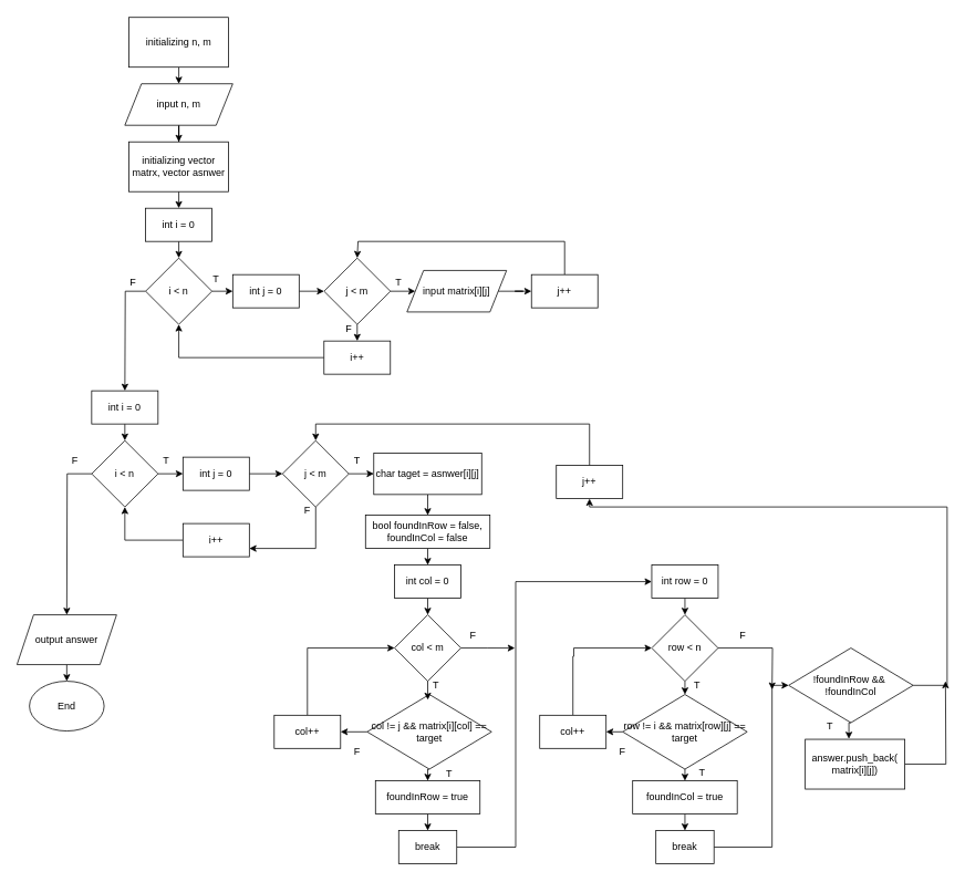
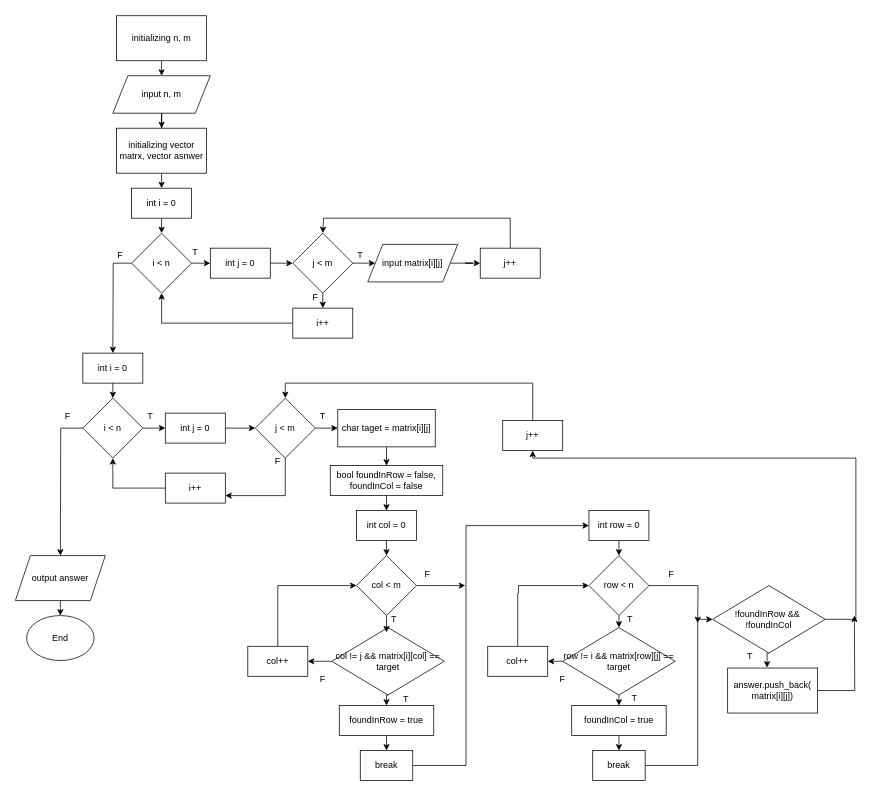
  <mxCell id="0" />
  <mxCell id="1" parent="0" />
  <mxCell id="2" style="edgeStyle=orthogonalEdgeStyle;rounded=0;orthogonalLoop=1;jettySize=auto;html=1;exitX=0.5;exitY=1;exitDx=0;exitDy=0;entryX=0.5;entryY=0;entryDx=0;entryDy=0;" edge="1" parent="1" source="3" target="5"><mxGeometry relative="1" as="geometry" /></mxCell>
  <mxCell id="3" value="initializing n, m" style="rounded=0;whiteSpace=wrap;html=1;" vertex="1" parent="1"><mxGeometry x="155" y="20" width="120" height="60" as="geometry" /></mxCell>
  <mxCell id="4" style="edgeStyle=orthogonalEdgeStyle;rounded=0;orthogonalLoop=1;jettySize=auto;html=1;exitX=0.5;exitY=1;exitDx=0;exitDy=0;" edge="1" parent="1" source="5" target="7"><mxGeometry relative="1" as="geometry" /></mxCell>
  <mxCell id="5" value="input n, m" style="shape=parallelogram;perimeter=parallelogramPerimeter;whiteSpace=wrap;html=1;fixedSize=1;" vertex="1" parent="1"><mxGeometry x="150" y="100" width="130" height="50" as="geometry" /></mxCell>
  <mxCell id="6" style="edgeStyle=orthogonalEdgeStyle;rounded=0;orthogonalLoop=1;jettySize=auto;html=1;exitX=0.5;exitY=1;exitDx=0;exitDy=0;entryX=0.5;entryY=0;entryDx=0;entryDy=0;" edge="1" parent="1" source="7" target="12"><mxGeometry relative="1" as="geometry" /></mxCell>
  <mxCell id="7" value="initializing vector matrx, vector asnwer" style="rounded=0;whiteSpace=wrap;html=1;" vertex="1" parent="1"><mxGeometry x="155" y="170" width="120" height="60" as="geometry" /></mxCell>
  <mxCell id="8" style="edgeStyle=orthogonalEdgeStyle;rounded=0;orthogonalLoop=1;jettySize=auto;html=1;exitX=1;exitY=0.5;exitDx=0;exitDy=0;entryX=0;entryY=0.5;entryDx=0;entryDy=0;" edge="1" parent="1" source="10" target="14"><mxGeometry relative="1" as="geometry" /></mxCell>
  <mxCell id="9" style="edgeStyle=orthogonalEdgeStyle;rounded=0;orthogonalLoop=1;jettySize=auto;html=1;exitX=0;exitY=0.5;exitDx=0;exitDy=0;" edge="1" parent="1" source="10"><mxGeometry relative="1" as="geometry"><mxPoint x="150" y="470" as="targetPoint" /></mxGeometry></mxCell>
  <mxCell id="10" value="i &amp;lt; n" style="rhombus;whiteSpace=wrap;html=1;" vertex="1" parent="1"><mxGeometry x="175" y="310" width="80" height="80" as="geometry" /></mxCell>
  <mxCell id="11" style="edgeStyle=orthogonalEdgeStyle;rounded=0;orthogonalLoop=1;jettySize=auto;html=1;exitX=0.5;exitY=1;exitDx=0;exitDy=0;entryX=0.5;entryY=0;entryDx=0;entryDy=0;" edge="1" parent="1" source="12" target="10"><mxGeometry relative="1" as="geometry" /></mxCell>
  <mxCell id="12" value="int i = 0" style="rounded=0;whiteSpace=wrap;html=1;" vertex="1" parent="1"><mxGeometry x="175" y="250" width="80" height="40" as="geometry" /></mxCell>
  <mxCell id="13" style="edgeStyle=orthogonalEdgeStyle;rounded=0;orthogonalLoop=1;jettySize=auto;html=1;exitX=1;exitY=0.5;exitDx=0;exitDy=0;entryX=0;entryY=0.5;entryDx=0;entryDy=0;" edge="1" parent="1" source="14" target="17"><mxGeometry relative="1" as="geometry" /></mxCell>
  <mxCell id="14" value="int j = 0" style="rounded=0;whiteSpace=wrap;html=1;" vertex="1" parent="1"><mxGeometry x="280" y="330" width="80" height="40" as="geometry" /></mxCell>
  <mxCell id="15" style="edgeStyle=orthogonalEdgeStyle;rounded=0;orthogonalLoop=1;jettySize=auto;html=1;exitX=1;exitY=0.5;exitDx=0;exitDy=0;entryX=0;entryY=0.5;entryDx=0;entryDy=0;" edge="1" parent="1" source="17" target="19"><mxGeometry relative="1" as="geometry" /></mxCell>
  <mxCell id="16" style="edgeStyle=orthogonalEdgeStyle;rounded=0;orthogonalLoop=1;jettySize=auto;html=1;exitX=0.5;exitY=1;exitDx=0;exitDy=0;entryX=0.5;entryY=0;entryDx=0;entryDy=0;" edge="1" parent="1" source="17" target="23"><mxGeometry relative="1" as="geometry" /></mxCell>
  <mxCell id="17" value="j &amp;lt; m" style="rhombus;whiteSpace=wrap;html=1;" vertex="1" parent="1"><mxGeometry x="390" y="310" width="80" height="80" as="geometry" /></mxCell>
  <mxCell id="18" style="edgeStyle=orthogonalEdgeStyle;rounded=0;orthogonalLoop=1;jettySize=auto;html=1;exitX=1;exitY=0.5;exitDx=0;exitDy=0;entryX=0;entryY=0.5;entryDx=0;entryDy=0;" edge="1" parent="1" source="19" target="21"><mxGeometry relative="1" as="geometry" /></mxCell>
  <mxCell id="19" value="input matrix[i][j]" style="shape=parallelogram;perimeter=parallelogramPerimeter;whiteSpace=wrap;html=1;fixedSize=1;" vertex="1" parent="1"><mxGeometry x="490" y="325" width="120" height="50" as="geometry" /></mxCell>
  <mxCell id="20" style="edgeStyle=orthogonalEdgeStyle;rounded=0;orthogonalLoop=1;jettySize=auto;html=1;entryX=0.5;entryY=0;entryDx=0;entryDy=0;" edge="1" parent="1" source="21" target="17"><mxGeometry relative="1" as="geometry"><mxPoint x="430" y="260" as="targetPoint" /><Array as="points"><mxPoint x="680" y="290" /><mxPoint x="431" y="290" /></Array></mxGeometry></mxCell>
  <mxCell id="21" value="j++" style="rounded=0;whiteSpace=wrap;html=1;" vertex="1" parent="1"><mxGeometry x="640" y="330" width="80" height="40" as="geometry" /></mxCell>
  <mxCell id="22" style="edgeStyle=orthogonalEdgeStyle;rounded=0;orthogonalLoop=1;jettySize=auto;html=1;exitX=0;exitY=0.5;exitDx=0;exitDy=0;entryX=0.5;entryY=1;entryDx=0;entryDy=0;" edge="1" parent="1" source="23" target="10"><mxGeometry relative="1" as="geometry" /></mxCell>
  <mxCell id="23" value="i++" style="rounded=0;whiteSpace=wrap;html=1;" vertex="1" parent="1"><mxGeometry x="390" y="410" width="80" height="40" as="geometry" /></mxCell>
  <mxCell id="24" value="F" style="text;html=1;align=center;verticalAlign=middle;whiteSpace=wrap;rounded=0;" vertex="1" parent="1"><mxGeometry x="390" y="380" width="60" height="30" as="geometry" /></mxCell>
  <mxCell id="25" value="T" style="text;html=1;align=center;verticalAlign=middle;whiteSpace=wrap;rounded=0;" vertex="1" parent="1"><mxGeometry x="450" y="325" width="60" height="30" as="geometry" /></mxCell>
  <mxCell id="26" value="T" style="text;html=1;align=center;verticalAlign=middle;whiteSpace=wrap;rounded=0;" vertex="1" parent="1"><mxGeometry x="230" y="320" width="60" height="30" as="geometry" /></mxCell>
  <mxCell id="27" value="F" style="text;html=1;align=center;verticalAlign=middle;whiteSpace=wrap;rounded=0;" vertex="1" parent="1"><mxGeometry x="130" y="325" width="60" height="30" as="geometry" /></mxCell>
  <mxCell id="28" style="edgeStyle=orthogonalEdgeStyle;rounded=0;orthogonalLoop=1;jettySize=auto;html=1;exitX=0.5;exitY=1;exitDx=0;exitDy=0;entryX=0.5;entryY=0;entryDx=0;entryDy=0;" edge="1" parent="1" source="29" target="32"><mxGeometry relative="1" as="geometry" /></mxCell>
  <mxCell id="29" value="int i = 0" style="rounded=0;whiteSpace=wrap;html=1;" vertex="1" parent="1"><mxGeometry x="110" y="470" width="80" height="40" as="geometry" /></mxCell>
  <mxCell id="30" style="edgeStyle=orthogonalEdgeStyle;rounded=0;orthogonalLoop=1;jettySize=auto;html=1;exitX=1;exitY=0.5;exitDx=0;exitDy=0;entryX=0;entryY=0.5;entryDx=0;entryDy=0;" edge="1" parent="1" source="32" target="34"><mxGeometry relative="1" as="geometry" /></mxCell>
  <mxCell id="31" style="edgeStyle=orthogonalEdgeStyle;rounded=0;orthogonalLoop=1;jettySize=auto;html=1;" edge="1" parent="1" source="32"><mxGeometry relative="1" as="geometry"><mxPoint x="80" y="740" as="targetPoint" /></mxGeometry></mxCell>
  <mxCell id="32" value="i &amp;lt; n" style="rhombus;whiteSpace=wrap;html=1;" vertex="1" parent="1"><mxGeometry x="110" y="530" width="80" height="80" as="geometry" /></mxCell>
  <mxCell id="33" style="edgeStyle=orthogonalEdgeStyle;rounded=0;orthogonalLoop=1;jettySize=auto;html=1;exitX=1;exitY=0.5;exitDx=0;exitDy=0;entryX=0;entryY=0.5;entryDx=0;entryDy=0;" edge="1" parent="1" source="34" target="37"><mxGeometry relative="1" as="geometry" /></mxCell>
  <mxCell id="34" value="int j = 0" style="rounded=0;whiteSpace=wrap;html=1;" vertex="1" parent="1"><mxGeometry x="220" y="550" width="80" height="40" as="geometry" /></mxCell>
  <mxCell id="35" style="edgeStyle=orthogonalEdgeStyle;rounded=0;orthogonalLoop=1;jettySize=auto;html=1;exitX=1;exitY=0.5;exitDx=0;exitDy=0;entryX=0;entryY=0.5;entryDx=0;entryDy=0;" edge="1" parent="1" source="37" target="39"><mxGeometry relative="1" as="geometry" /></mxCell>
  <mxCell id="36" style="edgeStyle=orthogonalEdgeStyle;rounded=0;orthogonalLoop=1;jettySize=auto;html=1;exitX=0.5;exitY=1;exitDx=0;exitDy=0;entryX=1;entryY=0.75;entryDx=0;entryDy=0;" edge="1" parent="1" source="37" target="89"><mxGeometry relative="1" as="geometry" /></mxCell>
  <mxCell id="37" value="j &amp;lt; m" style="rhombus;whiteSpace=wrap;html=1;" vertex="1" parent="1"><mxGeometry x="340" y="530" width="80" height="80" as="geometry" /></mxCell>
  <mxCell id="38" style="edgeStyle=orthogonalEdgeStyle;rounded=0;orthogonalLoop=1;jettySize=auto;html=1;exitX=0.5;exitY=1;exitDx=0;exitDy=0;entryX=0.5;entryY=0;entryDx=0;entryDy=0;" edge="1" parent="1" source="39" target="41"><mxGeometry relative="1" as="geometry" /></mxCell>
- <mxCell id="39" value="char taget = asnwer[i][j]" style="rounded=0;whiteSpace=wrap;html=1;" vertex="1" parent="1"><mxGeometry x="450" y="545" width="130" height="50" as="geometry" /></mxCell>
+ <mxCell id="39" value="char taget = matrix[i][j]" style="rounded=0;whiteSpace=wrap;html=1;" vertex="1" parent="1"><mxGeometry x="450" y="545" width="130" height="50" as="geometry" /></mxCell>
  <mxCell id="40" style="edgeStyle=orthogonalEdgeStyle;rounded=0;orthogonalLoop=1;jettySize=auto;html=1;exitX=0.5;exitY=1;exitDx=0;exitDy=0;entryX=0.5;entryY=0;entryDx=0;entryDy=0;" edge="1" parent="1" source="41" target="43"><mxGeometry relative="1" as="geometry" /></mxCell>
  <mxCell id="41" value="bool foundInRow = false, foundInCol = false" style="rounded=0;whiteSpace=wrap;html=1;" vertex="1" parent="1"><mxGeometry x="440" y="620" width="150" height="40" as="geometry" /></mxCell>
  <mxCell id="42" style="edgeStyle=orthogonalEdgeStyle;rounded=0;orthogonalLoop=1;jettySize=auto;html=1;exitX=0.5;exitY=1;exitDx=0;exitDy=0;entryX=0.5;entryY=0;entryDx=0;entryDy=0;" edge="1" parent="1" source="43" target="45"><mxGeometry relative="1" as="geometry" /></mxCell>
  <mxCell id="43" value="int col = 0" style="rounded=0;whiteSpace=wrap;html=1;" vertex="1" parent="1"><mxGeometry x="475" y="680" width="80" height="40" as="geometry" /></mxCell>
  <mxCell id="44" style="edgeStyle=orthogonalEdgeStyle;rounded=0;orthogonalLoop=1;jettySize=auto;html=1;exitX=1;exitY=0.5;exitDx=0;exitDy=0;" edge="1" parent="1" source="45"><mxGeometry relative="1" as="geometry"><mxPoint x="620" y="780.059" as="targetPoint" /></mxGeometry></mxCell>
  <mxCell id="45" value="col &amp;lt; m" style="rhombus;whiteSpace=wrap;html=1;" vertex="1" parent="1"><mxGeometry x="475" y="740" width="80" height="80" as="geometry" /></mxCell>
  <mxCell id="46" style="edgeStyle=orthogonalEdgeStyle;rounded=0;orthogonalLoop=1;jettySize=auto;html=1;exitX=0.5;exitY=1;exitDx=0;exitDy=0;entryX=0.5;entryY=0;entryDx=0;entryDy=0;" edge="1" parent="1" source="48" target="50"><mxGeometry relative="1" as="geometry" /></mxCell>
  <mxCell id="47" style="edgeStyle=orthogonalEdgeStyle;rounded=0;orthogonalLoop=1;jettySize=auto;html=1;exitX=0;exitY=0.5;exitDx=0;exitDy=0;entryX=1;entryY=0.5;entryDx=0;entryDy=0;" edge="1" parent="1" source="48" target="54"><mxGeometry relative="1" as="geometry" /></mxCell>
  <mxCell id="48" value="col != j &amp;amp;&amp;amp; matrix[i][col] == target" style="rhombus;whiteSpace=wrap;html=1;" vertex="1" parent="1"><mxGeometry x="442" y="836" width="150" height="90" as="geometry" /></mxCell>
  <mxCell id="49" style="edgeStyle=orthogonalEdgeStyle;rounded=0;orthogonalLoop=1;jettySize=auto;html=1;exitX=0.5;exitY=1;exitDx=0;exitDy=0;entryX=0.5;entryY=0;entryDx=0;entryDy=0;" edge="1" parent="1" source="50" target="52"><mxGeometry relative="1" as="geometry" /></mxCell>
  <mxCell id="50" value="foundInRow = true" style="rounded=0;whiteSpace=wrap;html=1;" vertex="1" parent="1"><mxGeometry x="452" y="940" width="126" height="40" as="geometry" /></mxCell>
  <mxCell id="51" style="edgeStyle=orthogonalEdgeStyle;rounded=0;orthogonalLoop=1;jettySize=auto;html=1;exitX=1;exitY=0.5;exitDx=0;exitDy=0;entryX=0;entryY=0.5;entryDx=0;entryDy=0;" edge="1" parent="1" source="52" target="57"><mxGeometry relative="1" as="geometry"><mxPoint x="620" y="700" as="targetPoint" /><Array as="points"><mxPoint x="621" y="1020" /><mxPoint x="621" y="700" /></Array></mxGeometry></mxCell>
  <mxCell id="52" value="break" style="rounded=0;whiteSpace=wrap;html=1;" vertex="1" parent="1"><mxGeometry x="480" y="1000" width="70" height="40" as="geometry" /></mxCell>
  <mxCell id="53" style="edgeStyle=orthogonalEdgeStyle;rounded=0;orthogonalLoop=1;jettySize=auto;html=1;exitX=0.5;exitY=0;exitDx=0;exitDy=0;entryX=0;entryY=0.5;entryDx=0;entryDy=0;" edge="1" parent="1" source="54" target="45"><mxGeometry relative="1" as="geometry" /></mxCell>
  <mxCell id="54" value="col++" style="rounded=0;whiteSpace=wrap;html=1;" vertex="1" parent="1"><mxGeometry x="330" y="861" width="80" height="40" as="geometry" /></mxCell>
  <mxCell id="55" style="edgeStyle=orthogonalEdgeStyle;rounded=0;orthogonalLoop=1;jettySize=auto;html=1;exitX=0.5;exitY=1;exitDx=0;exitDy=0;entryX=0.487;entryY=0.071;entryDx=0;entryDy=0;entryPerimeter=0;" edge="1" parent="1" source="45" target="48"><mxGeometry relative="1" as="geometry" /></mxCell>
  <mxCell id="56" style="edgeStyle=orthogonalEdgeStyle;rounded=0;orthogonalLoop=1;jettySize=auto;html=1;exitX=0.5;exitY=1;exitDx=0;exitDy=0;entryX=0.5;entryY=0;entryDx=0;entryDy=0;" edge="1" parent="1" source="57" target="60"><mxGeometry relative="1" as="geometry" /></mxCell>
  <mxCell id="57" value="int row = 0" style="rounded=0;whiteSpace=wrap;html=1;" vertex="1" parent="1"><mxGeometry x="785" y="680" width="80" height="40" as="geometry" /></mxCell>
  <mxCell id="58" style="edgeStyle=orthogonalEdgeStyle;rounded=0;orthogonalLoop=1;jettySize=auto;html=1;exitX=0.5;exitY=1;exitDx=0;exitDy=0;entryX=0.5;entryY=0;entryDx=0;entryDy=0;" edge="1" parent="1" source="60" target="63"><mxGeometry relative="1" as="geometry" /></mxCell>
  <mxCell id="59" style="edgeStyle=orthogonalEdgeStyle;rounded=0;orthogonalLoop=1;jettySize=auto;html=1;exitX=1;exitY=0.5;exitDx=0;exitDy=0;" edge="1" parent="1" source="60"><mxGeometry relative="1" as="geometry"><mxPoint x="930" y="830" as="targetPoint" /></mxGeometry></mxCell>
  <mxCell id="60" value="row &amp;lt; n" style="rhombus;whiteSpace=wrap;html=1;" vertex="1" parent="1"><mxGeometry x="785" y="740" width="80" height="80" as="geometry" /></mxCell>
  <mxCell id="61" style="edgeStyle=orthogonalEdgeStyle;rounded=0;orthogonalLoop=1;jettySize=auto;html=1;exitX=0.5;exitY=1;exitDx=0;exitDy=0;entryX=0.5;entryY=0;entryDx=0;entryDy=0;" edge="1" parent="1" source="63" target="65"><mxGeometry relative="1" as="geometry" /></mxCell>
  <mxCell id="62" style="edgeStyle=orthogonalEdgeStyle;rounded=0;orthogonalLoop=1;jettySize=auto;html=1;exitX=0;exitY=0.5;exitDx=0;exitDy=0;entryX=1;entryY=0.5;entryDx=0;entryDy=0;" edge="1" parent="1" source="63" target="69"><mxGeometry relative="1" as="geometry" /></mxCell>
  <mxCell id="63" value="row != i &amp;amp;&amp;amp; matrix[row][j] == target" style="rhombus;whiteSpace=wrap;html=1;" vertex="1" parent="1"><mxGeometry x="750" y="836" width="150" height="90" as="geometry" /></mxCell>
  <mxCell id="64" style="edgeStyle=orthogonalEdgeStyle;rounded=0;orthogonalLoop=1;jettySize=auto;html=1;exitX=0.5;exitY=1;exitDx=0;exitDy=0;entryX=0.5;entryY=0;entryDx=0;entryDy=0;" edge="1" parent="1" source="65" target="67"><mxGeometry relative="1" as="geometry" /></mxCell>
  <mxCell id="65" value="foundInCol = true" style="rounded=0;whiteSpace=wrap;html=1;" vertex="1" parent="1"><mxGeometry x="762" y="940" width="126" height="40" as="geometry" /></mxCell>
  <mxCell id="66" style="edgeStyle=orthogonalEdgeStyle;rounded=0;orthogonalLoop=1;jettySize=auto;html=1;exitX=1;exitY=0.5;exitDx=0;exitDy=0;entryX=0;entryY=0.5;entryDx=0;entryDy=0;" edge="1" parent="1" source="67" target="81"><mxGeometry relative="1" as="geometry"><Array as="points"><mxPoint x="930" y="1020" /><mxPoint x="930" y="825" /></Array></mxGeometry></mxCell>
  <mxCell id="67" value="break" style="rounded=0;whiteSpace=wrap;html=1;" vertex="1" parent="1"><mxGeometry x="790" y="1000" width="70" height="40" as="geometry" /></mxCell>
  <mxCell id="68" style="edgeStyle=orthogonalEdgeStyle;rounded=0;orthogonalLoop=1;jettySize=auto;html=1;entryX=0;entryY=0.5;entryDx=0;entryDy=0;" edge="1" parent="1" source="69" target="60"><mxGeometry relative="1" as="geometry"><mxPoint x="690" y="750" as="targetPoint" /><Array as="points"><mxPoint x="690" y="790" /><mxPoint x="691" y="780" /></Array></mxGeometry></mxCell>
  <mxCell id="69" value="col++" style="rounded=0;whiteSpace=wrap;html=1;" vertex="1" parent="1"><mxGeometry x="650" y="861" width="80" height="40" as="geometry" /></mxCell>
  <mxCell id="70" value="F" style="text;html=1;align=center;verticalAlign=middle;whiteSpace=wrap;rounded=0;" vertex="1" parent="1"><mxGeometry x="540" y="750" width="60" height="30" as="geometry" /></mxCell>
  <mxCell id="71" value="F" style="text;html=1;align=center;verticalAlign=middle;whiteSpace=wrap;rounded=0;" vertex="1" parent="1"><mxGeometry x="865" y="750" width="60" height="30" as="geometry" /></mxCell>
  <mxCell id="72" value="F" style="text;html=1;align=center;verticalAlign=middle;whiteSpace=wrap;rounded=0;" vertex="1" parent="1"><mxGeometry x="720" y="890" width="60" height="30" as="geometry" /></mxCell>
  <mxCell id="73" value="F" style="text;html=1;align=center;verticalAlign=middle;whiteSpace=wrap;rounded=0;" vertex="1" parent="1"><mxGeometry x="400" y="890" width="60" height="30" as="geometry" /></mxCell>
  <mxCell id="74" value="T" style="text;html=1;align=center;verticalAlign=middle;whiteSpace=wrap;rounded=0;" vertex="1" parent="1"><mxGeometry x="400" y="540" width="60" height="30" as="geometry" /></mxCell>
  <mxCell id="75" value="T" style="text;html=1;align=center;verticalAlign=middle;whiteSpace=wrap;rounded=0;" vertex="1" parent="1"><mxGeometry x="810" y="810" width="60" height="30" as="geometry" /></mxCell>
  <mxCell id="76" value="T" style="text;html=1;align=center;verticalAlign=middle;whiteSpace=wrap;rounded=0;" vertex="1" parent="1"><mxGeometry x="816" y="916" width="60" height="30" as="geometry" /></mxCell>
  <mxCell id="77" value="T" style="text;html=1;align=center;verticalAlign=middle;whiteSpace=wrap;rounded=0;" vertex="1" parent="1"><mxGeometry x="511" y="917" width="60" height="30" as="geometry" /></mxCell>
  <mxCell id="78" value="T" style="text;html=1;align=center;verticalAlign=middle;whiteSpace=wrap;rounded=0;" vertex="1" parent="1"><mxGeometry x="495" y="810" width="60" height="30" as="geometry" /></mxCell>
  <mxCell id="79" value="T" style="text;html=1;align=center;verticalAlign=middle;whiteSpace=wrap;rounded=0;" vertex="1" parent="1"><mxGeometry x="170" y="540" width="60" height="30" as="geometry" /></mxCell>
  <mxCell id="80" style="edgeStyle=orthogonalEdgeStyle;rounded=0;orthogonalLoop=1;jettySize=auto;html=1;exitX=1;exitY=0.5;exitDx=0;exitDy=0;" edge="1" parent="1" source="81"><mxGeometry relative="1" as="geometry"><mxPoint x="710" y="600" as="targetPoint" /><Array as="points"><mxPoint x="1141" y="825" /><mxPoint x="1141" y="610" /></Array></mxGeometry></mxCell>
  <mxCell id="81" value="&lt;div&gt;!foundInRow &amp;amp;&amp;amp;&amp;nbsp;&lt;/div&gt;&lt;div&gt;!foundInCol&lt;/div&gt;" style="rhombus;whiteSpace=wrap;html=1;" vertex="1" parent="1"><mxGeometry x="950" y="780" width="150" height="90" as="geometry" /></mxCell>
  <mxCell id="82" style="edgeStyle=orthogonalEdgeStyle;rounded=0;orthogonalLoop=1;jettySize=auto;html=1;exitX=1;exitY=0.5;exitDx=0;exitDy=0;" edge="1" parent="1" source="83"><mxGeometry relative="1" as="geometry"><mxPoint x="1139" y="820" as="targetPoint" /></mxGeometry></mxCell>
  <mxCell id="83" value="&lt;div&gt;answer.push_back(&lt;/div&gt;&lt;div&gt;matrix[i][j])&lt;br&gt;&lt;/div&gt;" style="rounded=0;whiteSpace=wrap;html=1;" vertex="1" parent="1"><mxGeometry x="970" y="890" width="120" height="60" as="geometry" /></mxCell>
  <mxCell id="84" style="edgeStyle=orthogonalEdgeStyle;rounded=0;orthogonalLoop=1;jettySize=auto;html=1;exitX=0.5;exitY=1;exitDx=0;exitDy=0;entryX=0.438;entryY=-0.009;entryDx=0;entryDy=0;entryPerimeter=0;" edge="1" parent="1" source="81" target="83"><mxGeometry relative="1" as="geometry" /></mxCell>
  <mxCell id="85" value="T" style="text;html=1;align=center;verticalAlign=middle;whiteSpace=wrap;rounded=0;" vertex="1" parent="1"><mxGeometry x="970" y="860" width="60" height="30" as="geometry" /></mxCell>
  <mxCell id="86" style="edgeStyle=orthogonalEdgeStyle;rounded=0;orthogonalLoop=1;jettySize=auto;html=1;exitX=0.5;exitY=0;exitDx=0;exitDy=0;entryX=0.5;entryY=0;entryDx=0;entryDy=0;" edge="1" parent="1" source="87" target="37"><mxGeometry relative="1" as="geometry" /></mxCell>
  <mxCell id="87" value="j++" style="rounded=0;whiteSpace=wrap;html=1;" vertex="1" parent="1"><mxGeometry x="670" y="560" width="80" height="40" as="geometry" /></mxCell>
  <mxCell id="88" style="edgeStyle=orthogonalEdgeStyle;rounded=0;orthogonalLoop=1;jettySize=auto;html=1;entryX=0.5;entryY=1;entryDx=0;entryDy=0;" edge="1" parent="1" source="89" target="32"><mxGeometry relative="1" as="geometry" /></mxCell>
  <mxCell id="89" value="i++" style="rounded=0;whiteSpace=wrap;html=1;" vertex="1" parent="1"><mxGeometry x="220" y="630" width="80" height="40" as="geometry" /></mxCell>
  <mxCell id="90" value="F" style="text;html=1;align=center;verticalAlign=middle;whiteSpace=wrap;rounded=0;" vertex="1" parent="1"><mxGeometry x="340" y="600" width="60" height="30" as="geometry" /></mxCell>
  <mxCell id="91" style="edgeStyle=orthogonalEdgeStyle;rounded=0;orthogonalLoop=1;jettySize=auto;html=1;exitX=0.5;exitY=1;exitDx=0;exitDy=0;entryX=0.5;entryY=0;entryDx=0;entryDy=0;" edge="1" parent="1" source="92" target="94"><mxGeometry relative="1" as="geometry" /></mxCell>
  <mxCell id="92" value="output answer" style="shape=parallelogram;perimeter=parallelogramPerimeter;whiteSpace=wrap;html=1;fixedSize=1;" vertex="1" parent="1"><mxGeometry x="20" y="740" width="120" height="60" as="geometry" /></mxCell>
  <mxCell id="93" value="F" style="text;html=1;align=center;verticalAlign=middle;whiteSpace=wrap;rounded=0;" vertex="1" parent="1"><mxGeometry x="60" y="540" width="60" height="30" as="geometry" /></mxCell>
  <mxCell id="94" value="End" style="ellipse;whiteSpace=wrap;html=1;" vertex="1" parent="1"><mxGeometry x="35" y="820" width="90" height="60" as="geometry" /></mxCell>
